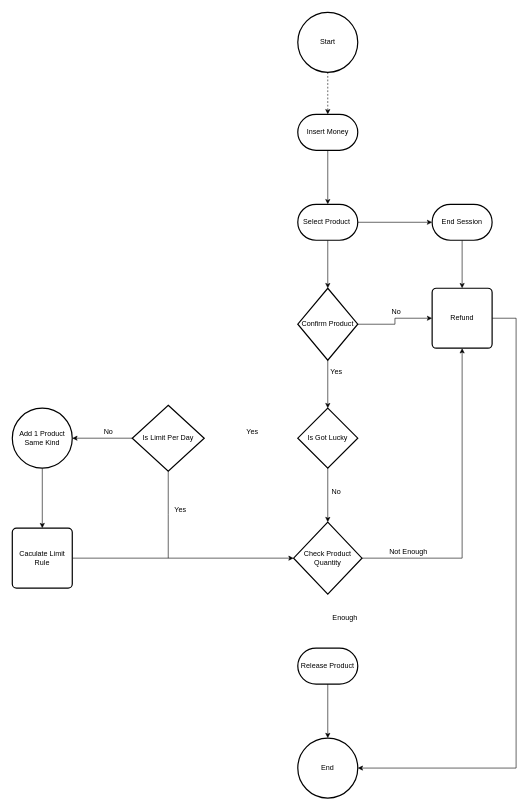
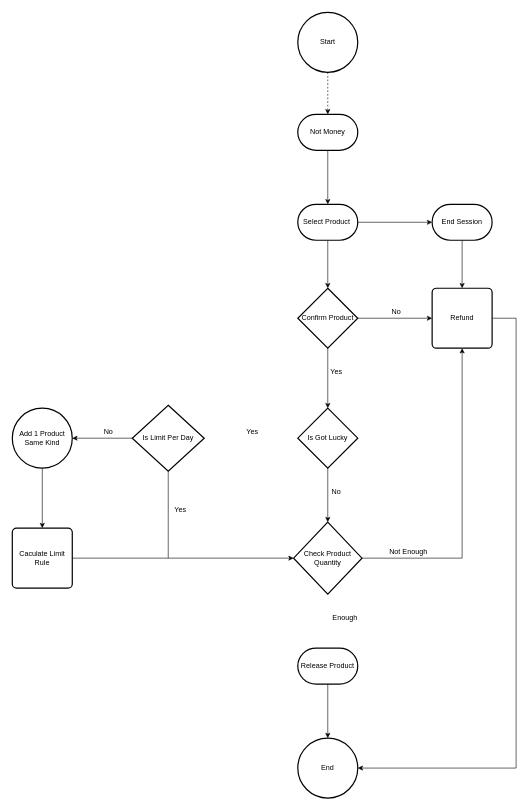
  <mxCell id="0" />
  <mxCell id="1" parent="0" />
  <mxCell id="2" style="edgeStyle=orthogonalEdgeStyle;rounded=0;orthogonalLoop=1;jettySize=auto;html=1;entryX=0.5;entryY=0;entryDx=0;entryDy=0;entryPerimeter=0;exitX=0.5;exitY=1;exitDx=0;exitDy=0;exitPerimeter=0;dashed=1;" parent="1" source="3" target="5" edge="1"><mxGeometry relative="1" as="geometry"><mxPoint x="310" y="-100" as="sourcePoint" /><mxPoint x="310" y="-50" as="targetPoint" /></mxGeometry></mxCell>
  <mxCell id="3" value="Start" style="strokeWidth=2;html=1;shape=mxgraph.flowchart.start_2;whiteSpace=wrap;" parent="1" vertex="1"><mxGeometry x="496" y="20" width="100" height="100" as="geometry" /></mxCell>
  <mxCell id="4" style="edgeStyle=orthogonalEdgeStyle;rounded=0;orthogonalLoop=1;jettySize=auto;html=1;entryX=0.5;entryY=0;entryDx=0;entryDy=0;entryPerimeter=0;" parent="1" source="5" target="8" edge="1"><mxGeometry relative="1" as="geometry" /></mxCell>
- <mxCell id="5" value="Insert Money" style="strokeWidth=2;html=1;shape=mxgraph.flowchart.terminator;whiteSpace=wrap;" parent="1" vertex="1"><mxGeometry x="496" y="190" width="100" height="60" as="geometry" /></mxCell>
+ <mxCell id="5" value="Not Money" style="strokeWidth=2;html=1;shape=mxgraph.flowchart.terminator;whiteSpace=wrap;" parent="1" vertex="1"><mxGeometry x="496" y="190" width="100" height="60" as="geometry" /></mxCell>
  <mxCell id="6" style="edgeStyle=orthogonalEdgeStyle;rounded=0;orthogonalLoop=1;jettySize=auto;html=1;entryX=0.5;entryY=0;entryDx=0;entryDy=0;entryPerimeter=0;" parent="1" source="8" target="11" edge="1"><mxGeometry relative="1" as="geometry"><mxPoint x="546" y="280" as="targetPoint" /></mxGeometry></mxCell>
  <mxCell id="7" style="edgeStyle=orthogonalEdgeStyle;rounded=0;orthogonalLoop=1;jettySize=auto;html=1;" edge="1" parent="1" source="8" target="37"><mxGeometry relative="1" as="geometry" /></mxCell>
  <mxCell id="8" value="Select Product&amp;nbsp;" style="strokeWidth=2;html=1;shape=mxgraph.flowchart.terminator;whiteSpace=wrap;" parent="1" vertex="1"><mxGeometry x="496" y="340" width="100" height="60" as="geometry" /></mxCell>
  <mxCell id="9" style="edgeStyle=orthogonalEdgeStyle;rounded=0;orthogonalLoop=1;jettySize=auto;html=1;entryX=0;entryY=0.5;entryDx=0;entryDy=0;" parent="1" source="11" target="13" edge="1"><mxGeometry relative="1" as="geometry" /></mxCell>
  <mxCell id="10" style="edgeStyle=orthogonalEdgeStyle;rounded=0;orthogonalLoop=1;jettySize=auto;html=1;entryX=0.5;entryY=0;entryDx=0;entryDy=0;entryPerimeter=0;" parent="1" source="11" target="16" edge="1"><mxGeometry relative="1" as="geometry" /></mxCell>
- <mxCell id="11" value="Confirm Product" style="strokeWidth=2;html=1;shape=mxgraph.flowchart.decision;whiteSpace=wrap;" parent="1" vertex="1"><mxGeometry x="496" y="480" width="100" height="120" as="geometry" /></mxCell>
+ <mxCell id="11" value="Confirm Product" style="strokeWidth=2;html=1;shape=mxgraph.flowchart.decision;whiteSpace=wrap;" parent="1" vertex="1"><mxGeometry x="496" y="480" width="100" height="100" as="geometry" /></mxCell>
  <mxCell id="12" style="edgeStyle=orthogonalEdgeStyle;rounded=0;orthogonalLoop=1;jettySize=auto;html=1;entryX=1;entryY=0.5;entryDx=0;entryDy=0;entryPerimeter=0;" parent="1" source="13" target="31" edge="1"><mxGeometry relative="1" as="geometry"><Array as="points"><mxPoint x="860" y="530" /><mxPoint x="860" y="1280" /></Array></mxGeometry></mxCell>
  <mxCell id="13" value="Refund" style="rounded=1;whiteSpace=wrap;html=1;absoluteArcSize=1;arcSize=14;strokeWidth=2;" parent="1" vertex="1"><mxGeometry x="720" y="480" width="100" height="100" as="geometry" /></mxCell>
  <mxCell id="14" value="No" style="text;html=1;align=center;verticalAlign=middle;resizable=0;points=[];autosize=1;" parent="1" vertex="1"><mxGeometry x="645" y="510" width="30" height="20" as="geometry" /></mxCell>
  <mxCell id="15" style="edgeStyle=orthogonalEdgeStyle;rounded=0;orthogonalLoop=1;jettySize=auto;html=1;entryX=0.5;entryY=0;entryDx=0;entryDy=0;entryPerimeter=0;endArrow=classic;endFill=1;" parent="1" source="16" target="25" edge="1"><mxGeometry relative="1" as="geometry" /></mxCell>
  <mxCell id="16" value="Is Got Lucky" style="strokeWidth=2;html=1;shape=mxgraph.flowchart.decision;whiteSpace=wrap;" parent="1" vertex="1"><mxGeometry x="496" y="680" width="100" height="100" as="geometry" /></mxCell>
  <mxCell id="17" value="Yes" style="text;html=1;align=center;verticalAlign=middle;resizable=0;points=[];autosize=1;" parent="1" vertex="1"><mxGeometry x="400" y="710" width="40" height="20" as="geometry" /></mxCell>
  <mxCell id="18" style="edgeStyle=orthogonalEdgeStyle;rounded=0;orthogonalLoop=1;jettySize=auto;html=1;entryX=1;entryY=0.5;entryDx=0;entryDy=0;" parent="1" source="20" target="22" edge="1"><mxGeometry relative="1" as="geometry" /></mxCell>
  <mxCell id="19" style="edgeStyle=orthogonalEdgeStyle;rounded=0;orthogonalLoop=1;jettySize=auto;html=1;endArrow=none;endFill=0;" parent="1" source="20" edge="1"><mxGeometry relative="1" as="geometry"><mxPoint x="280" y="930" as="targetPoint" /></mxGeometry></mxCell>
  <mxCell id="20" value="&lt;span&gt;Is Limit Per Day&lt;/span&gt;" style="strokeWidth=2;html=1;shape=mxgraph.flowchart.decision;whiteSpace=wrap;" parent="1" vertex="1"><mxGeometry x="220" y="675" width="120" height="110" as="geometry" /></mxCell>
  <mxCell id="21" style="edgeStyle=orthogonalEdgeStyle;rounded=0;orthogonalLoop=1;jettySize=auto;html=1;" parent="1" source="22" target="35" edge="1"><mxGeometry relative="1" as="geometry" /></mxCell>
  <mxCell id="22" value="Add 1 Product S&lt;span&gt;ame Kind&lt;/span&gt;" style="ellipse;whiteSpace=wrap;html=1;absoluteArcSize=1;arcSize=14;strokeWidth=2;" parent="1" vertex="1"><mxGeometry x="20" y="680" width="100" height="100" as="geometry" /></mxCell>
  <mxCell id="23" value="No" style="text;html=1;align=center;verticalAlign=middle;resizable=0;points=[];autosize=1;" parent="1" vertex="1"><mxGeometry x="165" y="710" width="30" height="20" as="geometry" /></mxCell>
  <mxCell id="24" style="edgeStyle=orthogonalEdgeStyle;rounded=0;orthogonalLoop=1;jettySize=auto;html=1;entryX=0.5;entryY=1;entryDx=0;entryDy=0;" parent="1" source="25" target="13" edge="1"><mxGeometry relative="1" as="geometry"><mxPoint x="740" y="930" as="targetPoint" /></mxGeometry></mxCell>
  <mxCell id="25" value="Check Product Quantity" style="strokeWidth=2;html=1;shape=mxgraph.flowchart.decision;whiteSpace=wrap;" parent="1" vertex="1"><mxGeometry x="489" y="870" width="114" height="120" as="geometry" /></mxCell>
  <mxCell id="26" value="No" style="text;html=1;align=center;verticalAlign=middle;resizable=0;points=[];autosize=1;" parent="1" vertex="1"><mxGeometry x="545" y="810" width="30" height="20" as="geometry" /></mxCell>
  <mxCell id="27" style="edgeStyle=orthogonalEdgeStyle;rounded=0;orthogonalLoop=1;jettySize=auto;html=1;" parent="1" source="28" target="31" edge="1"><mxGeometry relative="1" as="geometry" /></mxCell>
  <mxCell id="28" value="Release Product" style="strokeWidth=2;html=1;shape=mxgraph.flowchart.terminator;whiteSpace=wrap;" parent="1" vertex="1"><mxGeometry x="496" y="1080" width="100" height="60" as="geometry" /></mxCell>
  <mxCell id="29" value="Enough&amp;nbsp;" style="text;html=1;align=center;verticalAlign=middle;resizable=0;points=[];autosize=1;" parent="1" vertex="1"><mxGeometry x="546" y="1020" width="60" height="20" as="geometry" /></mxCell>
  <mxCell id="30" value="Not Enough" style="text;html=1;align=center;verticalAlign=middle;resizable=0;points=[];autosize=1;" parent="1" vertex="1"><mxGeometry x="640" y="910" width="80" height="20" as="geometry" /></mxCell>
  <mxCell id="31" value="End" style="strokeWidth=2;html=1;shape=mxgraph.flowchart.start_2;whiteSpace=wrap;" parent="1" vertex="1"><mxGeometry x="496" y="1230" width="100" height="100" as="geometry" /></mxCell>
  <mxCell id="32" value="Yes" style="text;html=1;align=center;verticalAlign=middle;resizable=0;points=[];autosize=1;" parent="1" vertex="1"><mxGeometry x="280" y="840" width="40" height="20" as="geometry" /></mxCell>
  <mxCell id="33" value="Yes" style="text;html=1;align=center;verticalAlign=middle;resizable=0;points=[];autosize=1;" parent="1" vertex="1"><mxGeometry x="540" y="610" width="40" height="20" as="geometry" /></mxCell>
  <mxCell id="34" style="edgeStyle=orthogonalEdgeStyle;rounded=0;orthogonalLoop=1;jettySize=auto;html=1;exitX=1;exitY=0.5;exitDx=0;exitDy=0;entryX=0;entryY=0.5;entryDx=0;entryDy=0;entryPerimeter=0;" parent="1" source="35" target="25" edge="1"><mxGeometry relative="1" as="geometry" /></mxCell>
  <mxCell id="35" value="Caculate Limit Rule" style="rounded=1;whiteSpace=wrap;html=1;absoluteArcSize=1;arcSize=14;strokeWidth=2;" parent="1" vertex="1"><mxGeometry x="20" y="880" width="100" height="100" as="geometry" /></mxCell>
  <mxCell id="36" style="edgeStyle=orthogonalEdgeStyle;rounded=0;orthogonalLoop=1;jettySize=auto;html=1;" edge="1" parent="1" source="37" target="13"><mxGeometry relative="1" as="geometry" /></mxCell>
  <mxCell id="37" value="End Session" style="strokeWidth=2;html=1;shape=mxgraph.flowchart.terminator;whiteSpace=wrap;" vertex="1" parent="1"><mxGeometry x="720" y="340" width="100" height="60" as="geometry" /></mxCell>
